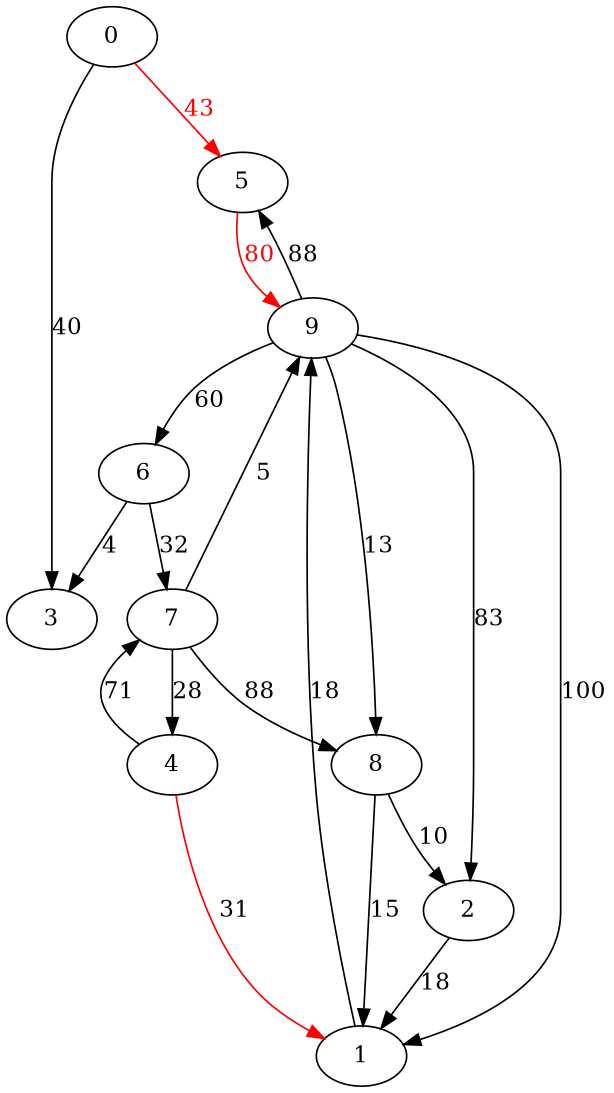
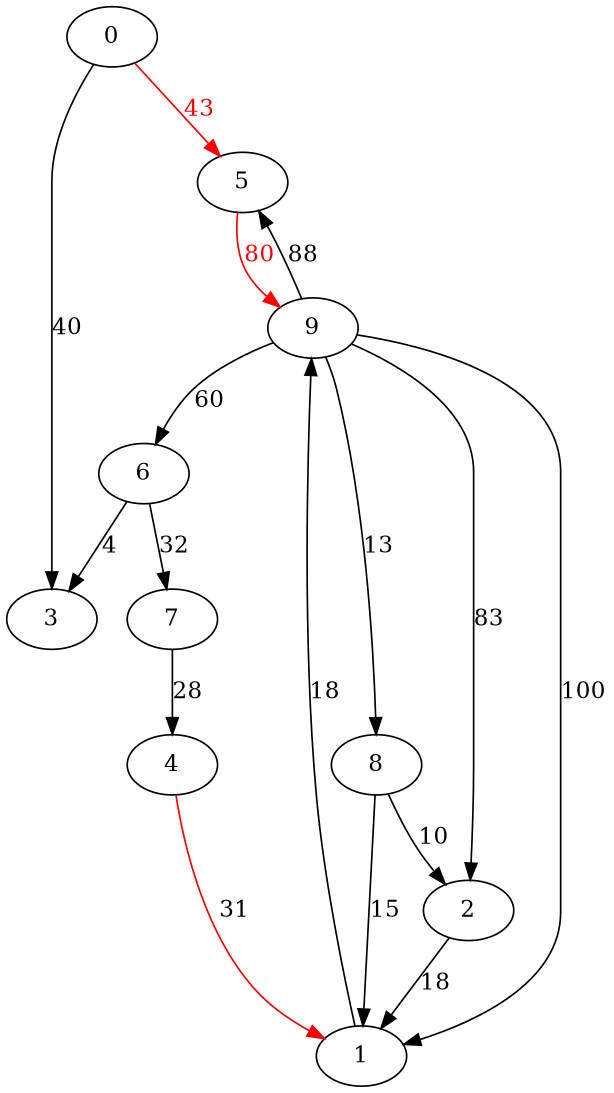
  digraph {
    edge [color=black fontcolor=black]
    0
    3
    5
    9
    1
    2
    6
    8
    4
    7
    0 -> 3 [label=40]
    0 -> 5 [color=red fontcolor=red label=43]
    5 -> 9 [color=red fontcolor=red label=80]
    9 -> 5 [label=88]
    9 -> 1 [label=100]
    9 -> 2 [label=83]
    9 -> 6 [label=60]
    9 -> 8 [label=13]
    1 -> 9 [label=18]
    2 -> 1 [label=18]
    6 -> 3 [label=4]
    6 -> 7 [label=32]
    8 -> 1 [label=15]
    8 -> 2 [label=10]
    4 -> 1 [color=red label=31]
-   4 -> 7 [label=71]
-   7 -> 9 [label=5]
-   7 -> 8 [label=88]
    7 -> 4 [label=28]
  }
